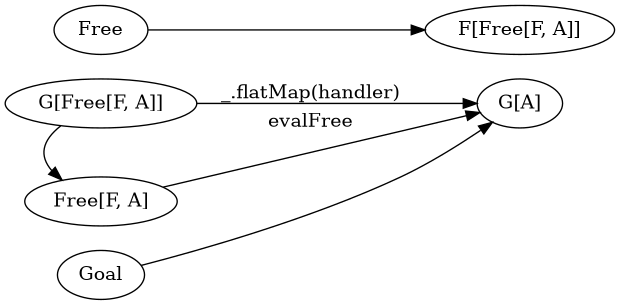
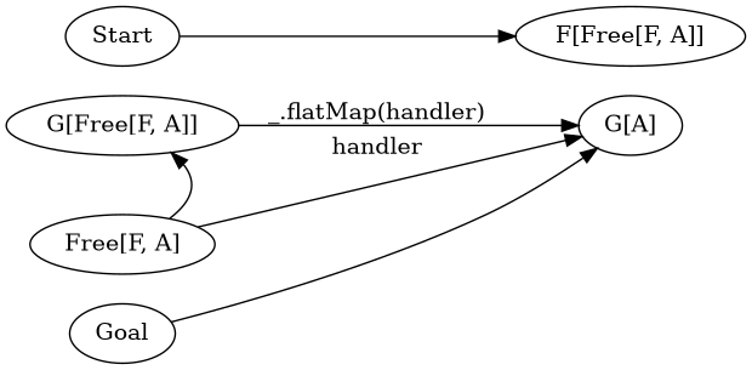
  digraph {
    rankdir=LR
    node [group=up]
    n1 [group=bottom label="Free[F, A]"]
    n2 [label="G[Free[F, A]]"]
    n3 [label="G[A]"]
-   Start [label=Free group=""]
+   Start [group=""]
    n5 [label="F[Free[F, A]]"]
    Goal [group=""]
    subgraph sub_1 {
      rank=same
      n1
      n2
    }
-   n1 -> n3 [label=evalFree weight=0]
-   n1 -> n2 [dir=back]
+   n1 -> n3 [label=handler weight=0]
+   n2 -> n1 [dir=back]
    n2 -> n3 [label="_.flatMap(handler)"]
    Start -> n5
    Goal -> n3
  }
